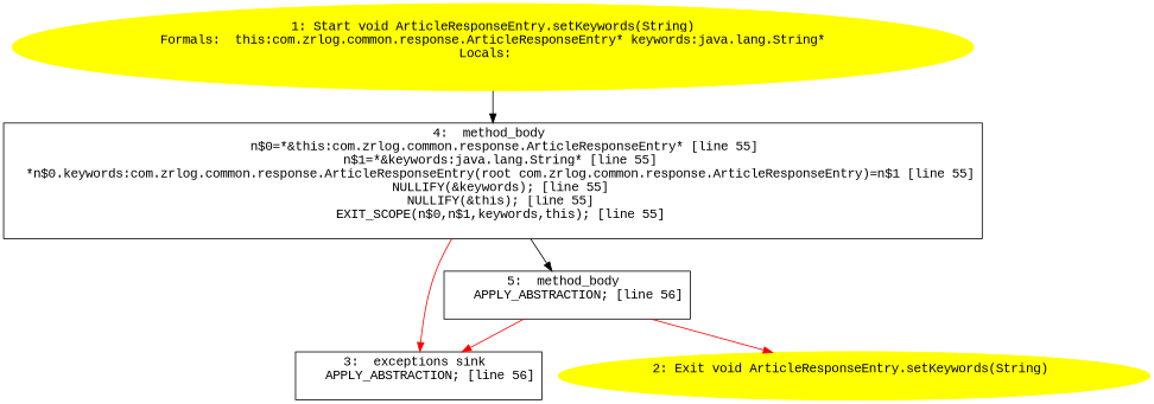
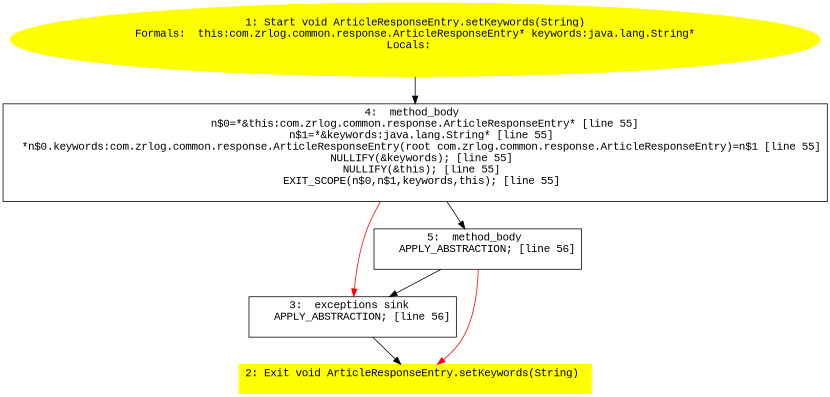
  digraph {
    fontname="Liberation Mono"
    node [fontname="Liberation Mono" shape=box]
    edge [fontname="Liberation Mono"]
    n1 [color=yellow label="1: Start void ArticleResponseEntry.setKeywords(String)\nFormals:  this:com.zrlog.common.response.ArticleResponseEntry* keywords:java.lang.String*\nLocals:  \n  " style=filled shape=""]
    n2 [label="4:  method_body \n   n$0=*&this:com.zrlog.common.response.ArticleResponseEntry* [line 55]\n  n$1=*&keywords:java.lang.String* [line 55]\n  *n$0.keywords:com.zrlog.common.response.ArticleResponseEntry(root com.zrlog.common.response.ArticleResponseEntry)=n$1 [line 55]\n  NULLIFY(&keywords); [line 55]\n  NULLIFY(&this); [line 55]\n  EXIT_SCOPE(n$0,n$1,keywords,this); [line 55]\n "]
    n3 [label="3:  exceptions sink \n   APPLY_ABSTRACTION; [line 56]\n "]
    n4 [label="5:  method_body \n   APPLY_ABSTRACTION; [line 56]\n "]
-   n5 [color=yellow label="2: Exit void ArticleResponseEntry.setKeywords(String) \n  " style=filled shape=""]
+   n5 [color=yellow label="2: Exit void ArticleResponseEntry.setKeywords(String) \n  " style=filled]
    n1 -> n2
    n2 -> n3 [color=red]
    n2 -> n4
-   n4 -> n3 [color=red]
+   n3 -> n5
+   n4 -> n3 [color=black]
    n4 -> n5 [color=red]
  }
